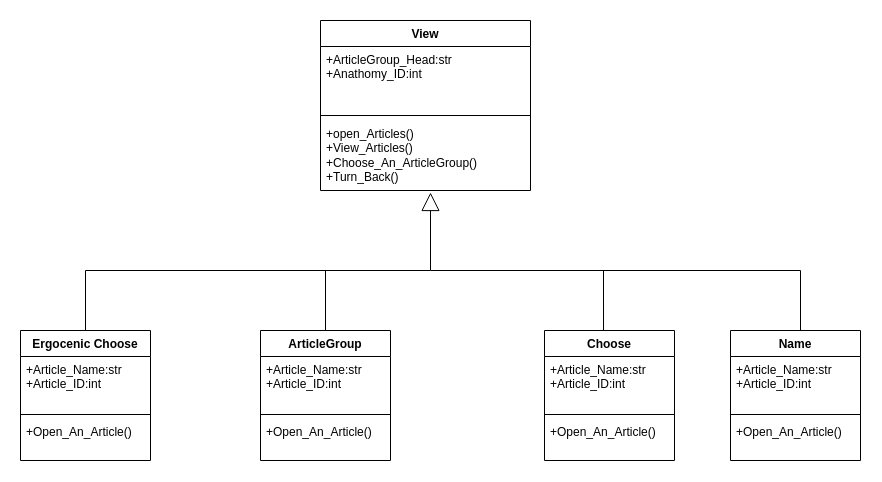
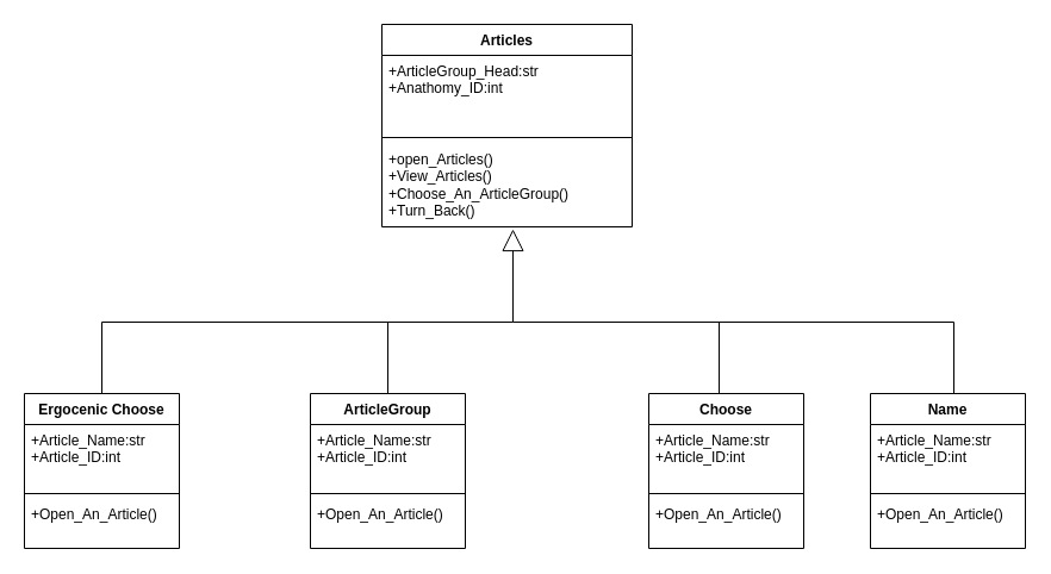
  <mxCell id="0" />
  <mxCell id="1" parent="0" />
  <mxCell id="2" value="Ergocenic Choose" style="swimlane;fontStyle=1;align=center;verticalAlign=top;childLayout=stackLayout;horizontal=1;startSize=26;horizontalStack=0;resizeParent=1;resizeParentMax=0;resizeLast=0;collapsible=1;marginBottom=0;whiteSpace=wrap;html=1;" parent="1" vertex="1"><mxGeometry y="330" width="130" height="130" as="geometry" x="20"><mxRectangle x="160" y="130" width="100" height="30" as="alternateBounds" /></mxGeometry></mxCell>
  <mxCell id="3" value="&lt;div&gt;+Article_Name:str&lt;/div&gt;+Article_ID:int" style="text;strokeColor=none;fillColor=none;align=left;verticalAlign=top;spacingLeft=4;spacingRight=4;overflow=hidden;rotatable=0;points=[[0,0.5],[1,0.5]];portConstraint=eastwest;whiteSpace=wrap;html=1;" parent="2" vertex="1"><mxGeometry y="26" width="130" height="54" as="geometry" /></mxCell>
  <mxCell id="4" value="" style="line;strokeWidth=1;fillColor=none;align=left;verticalAlign=middle;spacingTop=-1;spacingLeft=3;spacingRight=3;rotatable=0;labelPosition=right;points=[];portConstraint=eastwest;strokeColor=inherit;" parent="2" vertex="1"><mxGeometry y="80" width="130" height="8" as="geometry" /></mxCell>
  <mxCell id="5" value="&lt;div&gt;+Open_An_Article()&lt;/div&gt;" style="text;strokeColor=none;fillColor=none;align=left;verticalAlign=top;spacingLeft=4;spacingRight=4;overflow=hidden;rotatable=0;points=[[0,0.5],[1,0.5]];portConstraint=eastwest;whiteSpace=wrap;html=1;" parent="2" vertex="1"><mxGeometry y="88" width="130" height="42" as="geometry" /></mxCell>
- <mxCell id="6" value="View" style="swimlane;fontStyle=1;align=center;verticalAlign=top;childLayout=stackLayout;horizontal=1;startSize=26;horizontalStack=0;resizeParent=1;resizeParentMax=0;resizeLast=0;collapsible=1;marginBottom=0;whiteSpace=wrap;html=1;" parent="1" vertex="1"><mxGeometry x="320" y="20" width="210" height="170" as="geometry"><mxRectangle x="160" y="130" width="100" height="30" as="alternateBounds" /></mxGeometry></mxCell>
+ <mxCell id="6" value="Articles" style="swimlane;fontStyle=1;align=center;verticalAlign=top;childLayout=stackLayout;horizontal=1;startSize=26;horizontalStack=0;resizeParent=1;resizeParentMax=0;resizeLast=0;collapsible=1;marginBottom=0;whiteSpace=wrap;html=1;" parent="1" vertex="1"><mxGeometry x="320" y="20" width="210" height="170" as="geometry"><mxRectangle x="160" y="130" width="100" height="30" as="alternateBounds" /></mxGeometry></mxCell>
  <mxCell id="7" value="&lt;div&gt;+ArticleGroup_Head:str&lt;/div&gt;&lt;div&gt;+Anathomy_ID:int&lt;br&gt;&lt;/div&gt;" style="text;strokeColor=none;fillColor=none;align=left;verticalAlign=top;spacingLeft=4;spacingRight=4;overflow=hidden;rotatable=0;points=[[0,0.5],[1,0.5]];portConstraint=eastwest;whiteSpace=wrap;html=1;" parent="6" vertex="1"><mxGeometry y="26" width="210" height="64" as="geometry" /></mxCell>
  <mxCell id="8" value="" style="line;strokeWidth=1;fillColor=none;align=left;verticalAlign=middle;spacingTop=-1;spacingLeft=3;spacingRight=3;rotatable=0;labelPosition=right;points=[];portConstraint=eastwest;strokeColor=inherit;" parent="6" vertex="1"><mxGeometry y="90" width="210" height="10" as="geometry" /></mxCell>
  <mxCell id="9" value="&lt;div&gt;+open_Articles()&lt;/div&gt;&lt;div&gt;+View_Articles()&lt;/div&gt;&lt;div&gt;+Choose_An_ArticleGroup()&lt;br&gt;&lt;/div&gt;&lt;div&gt;+Turn_Back()&lt;br&gt;&lt;/div&gt;" style="text;strokeColor=none;fillColor=none;align=left;verticalAlign=top;spacingLeft=4;spacingRight=4;overflow=hidden;rotatable=0;points=[[0,0.5],[1,0.5]];portConstraint=eastwest;whiteSpace=wrap;html=1;" parent="6" vertex="1"><mxGeometry y="100" width="210" height="70" as="geometry" /></mxCell>
  <mxCell id="10" value="" style="endArrow=block;endSize=16;endFill=0;html=1;rounded=0;exitX=0.5;exitY=0;exitDx=0;exitDy=0;edgeStyle=orthogonalEdgeStyle;" parent="1" source="2" edge="1"><mxGeometry width="160" relative="1" as="geometry"><mxPoint x="230" y="340" as="sourcePoint" /><mxPoint x="430" y="192" as="targetPoint" /><Array as="points"><mxPoint x="85" y="270" /><mxPoint x="430" y="270" /></Array></mxGeometry></mxCell>
  <mxCell id="11" value="ArticleGroup" style="swimlane;fontStyle=1;align=center;verticalAlign=top;childLayout=stackLayout;horizontal=1;startSize=26;horizontalStack=0;resizeParent=1;resizeParentMax=0;resizeLast=0;collapsible=1;marginBottom=0;whiteSpace=wrap;html=1;" parent="1" vertex="1"><mxGeometry x="260" y="330" width="130" height="130" as="geometry"><mxRectangle x="160" y="130" width="100" height="30" as="alternateBounds" /></mxGeometry></mxCell>
  <mxCell id="12" value="&lt;div&gt;+Article_Name:str&lt;/div&gt;+Article_ID:int" style="text;strokeColor=none;fillColor=none;align=left;verticalAlign=top;spacingLeft=4;spacingRight=4;overflow=hidden;rotatable=0;points=[[0,0.5],[1,0.5]];portConstraint=eastwest;whiteSpace=wrap;html=1;" parent="11" vertex="1"><mxGeometry y="26" width="130" height="54" as="geometry" /></mxCell>
  <mxCell id="13" value="" style="line;strokeWidth=1;fillColor=none;align=left;verticalAlign=middle;spacingTop=-1;spacingLeft=3;spacingRight=3;rotatable=0;labelPosition=right;points=[];portConstraint=eastwest;strokeColor=inherit;" parent="11" vertex="1"><mxGeometry y="80" width="130" height="8" as="geometry" /></mxCell>
  <mxCell id="14" value="&lt;div&gt;&lt;div&gt;+Open_An_Article()&lt;/div&gt;&lt;/div&gt;" style="text;strokeColor=none;fillColor=none;align=left;verticalAlign=top;spacingLeft=4;spacingRight=4;overflow=hidden;rotatable=0;points=[[0,0.5],[1,0.5]];portConstraint=eastwest;whiteSpace=wrap;html=1;" parent="11" vertex="1"><mxGeometry y="88" width="130" height="42" as="geometry" /></mxCell>
  <mxCell id="15" value="Choose" style="swimlane;fontStyle=1;align=center;verticalAlign=top;childLayout=stackLayout;horizontal=1;startSize=26;horizontalStack=0;resizeParent=1;resizeParentMax=0;resizeLast=0;collapsible=1;marginBottom=0;whiteSpace=wrap;html=1;" parent="1" vertex="1"><mxGeometry x="544" y="330" width="130" height="130" as="geometry"><mxRectangle x="160" y="130" width="100" height="30" as="alternateBounds" /></mxGeometry></mxCell>
  <mxCell id="16" value="&lt;div&gt;+Article_Name:str&lt;/div&gt;+Article_ID:int" style="text;strokeColor=none;fillColor=none;align=left;verticalAlign=top;spacingLeft=4;spacingRight=4;overflow=hidden;rotatable=0;points=[[0,0.5],[1,0.5]];portConstraint=eastwest;whiteSpace=wrap;html=1;" parent="15" vertex="1"><mxGeometry y="26" width="130" height="54" as="geometry" /></mxCell>
  <mxCell id="17" value="" style="line;strokeWidth=1;fillColor=none;align=left;verticalAlign=middle;spacingTop=-1;spacingLeft=3;spacingRight=3;rotatable=0;labelPosition=right;points=[];portConstraint=eastwest;strokeColor=inherit;" parent="15" vertex="1"><mxGeometry y="80" width="130" height="8" as="geometry" /></mxCell>
  <mxCell id="18" value="&lt;div&gt;+Open_An_Article()&lt;/div&gt;" style="text;strokeColor=none;fillColor=none;align=left;verticalAlign=top;spacingLeft=4;spacingRight=4;overflow=hidden;rotatable=0;points=[[0,0.5],[1,0.5]];portConstraint=eastwest;whiteSpace=wrap;html=1;" parent="15" vertex="1"><mxGeometry y="88" width="130" height="42" as="geometry" /></mxCell>
  <mxCell id="19" value="Name" style="swimlane;fontStyle=1;align=center;verticalAlign=top;childLayout=stackLayout;horizontal=1;startSize=26;horizontalStack=0;resizeParent=1;resizeParentMax=0;resizeLast=0;collapsible=1;marginBottom=0;whiteSpace=wrap;html=1;" parent="1" vertex="1"><mxGeometry x="730" y="330" width="130" height="130" as="geometry"><mxRectangle x="720" y="300" width="100" height="30" as="alternateBounds" /></mxGeometry></mxCell>
  <mxCell id="20" value="&lt;div&gt;+Article_Name:str&lt;/div&gt;+Article_ID:int" style="text;strokeColor=none;fillColor=none;align=left;verticalAlign=top;spacingLeft=4;spacingRight=4;overflow=hidden;rotatable=0;points=[[0,0.5],[1,0.5]];portConstraint=eastwest;whiteSpace=wrap;html=1;" parent="19" vertex="1"><mxGeometry y="26" width="130" height="54" as="geometry" /></mxCell>
  <mxCell id="21" value="" style="line;strokeWidth=1;fillColor=none;align=left;verticalAlign=middle;spacingTop=-1;spacingLeft=3;spacingRight=3;rotatable=0;labelPosition=right;points=[];portConstraint=eastwest;strokeColor=inherit;" parent="19" vertex="1"><mxGeometry y="80" width="130" height="8" as="geometry" /></mxCell>
  <mxCell id="22" value="&lt;div&gt;+Open_An_Article()&lt;/div&gt;" style="text;strokeColor=none;fillColor=none;align=left;verticalAlign=top;spacingLeft=4;spacingRight=4;overflow=hidden;rotatable=0;points=[[0,0.5],[1,0.5]];portConstraint=eastwest;whiteSpace=wrap;html=1;" parent="19" vertex="1"><mxGeometry y="88" width="130" height="42" as="geometry" /></mxCell>
  <mxCell id="23" value="" style="endArrow=none;html=1;rounded=0;exitX=0.5;exitY=0;exitDx=0;exitDy=0;" parent="1" source="11" edge="1"><mxGeometry relative="1" as="geometry"><mxPoint x="370" y="330" as="sourcePoint" /><mxPoint x="325" y="270" as="targetPoint" /></mxGeometry></mxCell>
  <mxCell id="24" value="" style="endArrow=none;html=1;edgeStyle=orthogonalEdgeStyle;rounded=0;" parent="1" edge="1"><mxGeometry relative="1" as="geometry"><mxPoint x="800" y="270" as="sourcePoint" /><mxPoint x="430" y="270" as="targetPoint" /></mxGeometry></mxCell>
  <mxCell id="25" value="" style="endArrow=none;html=1;rounded=0;" parent="1" edge="1"><mxGeometry relative="1" as="geometry"><mxPoint x="800" y="270" as="sourcePoint" /><mxPoint x="800" y="330" as="targetPoint" /></mxGeometry></mxCell>
  <mxCell id="26" value="" style="endArrow=none;html=1;rounded=0;exitX=0.454;exitY=0;exitDx=0;exitDy=0;exitPerimeter=0;" parent="1" source="15" edge="1"><mxGeometry relative="1" as="geometry"><mxPoint x="510" y="320" as="sourcePoint" /><mxPoint x="603" y="270" as="targetPoint" /></mxGeometry></mxCell>
